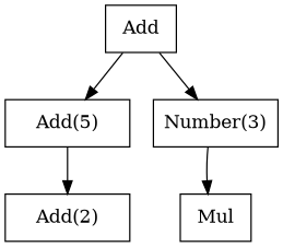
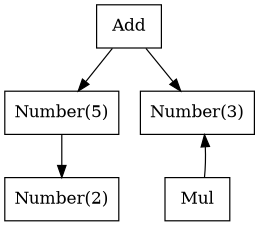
  digraph {
    node [shape=box]
    n1 [label=Add]
-   n2 [label="Add(5)"]
+   n2 [label="Number(5)"]
    n3 [label="Number(3)"]
    n4 [label=Mul]
-   n5 [label="Add(2)"]
+   n5 [label="Number(2)"]
    n1 -> n2
    n1 -> n3
    n2 -> n5
-   n3 -> n4
+   n4 -> n3
  }
